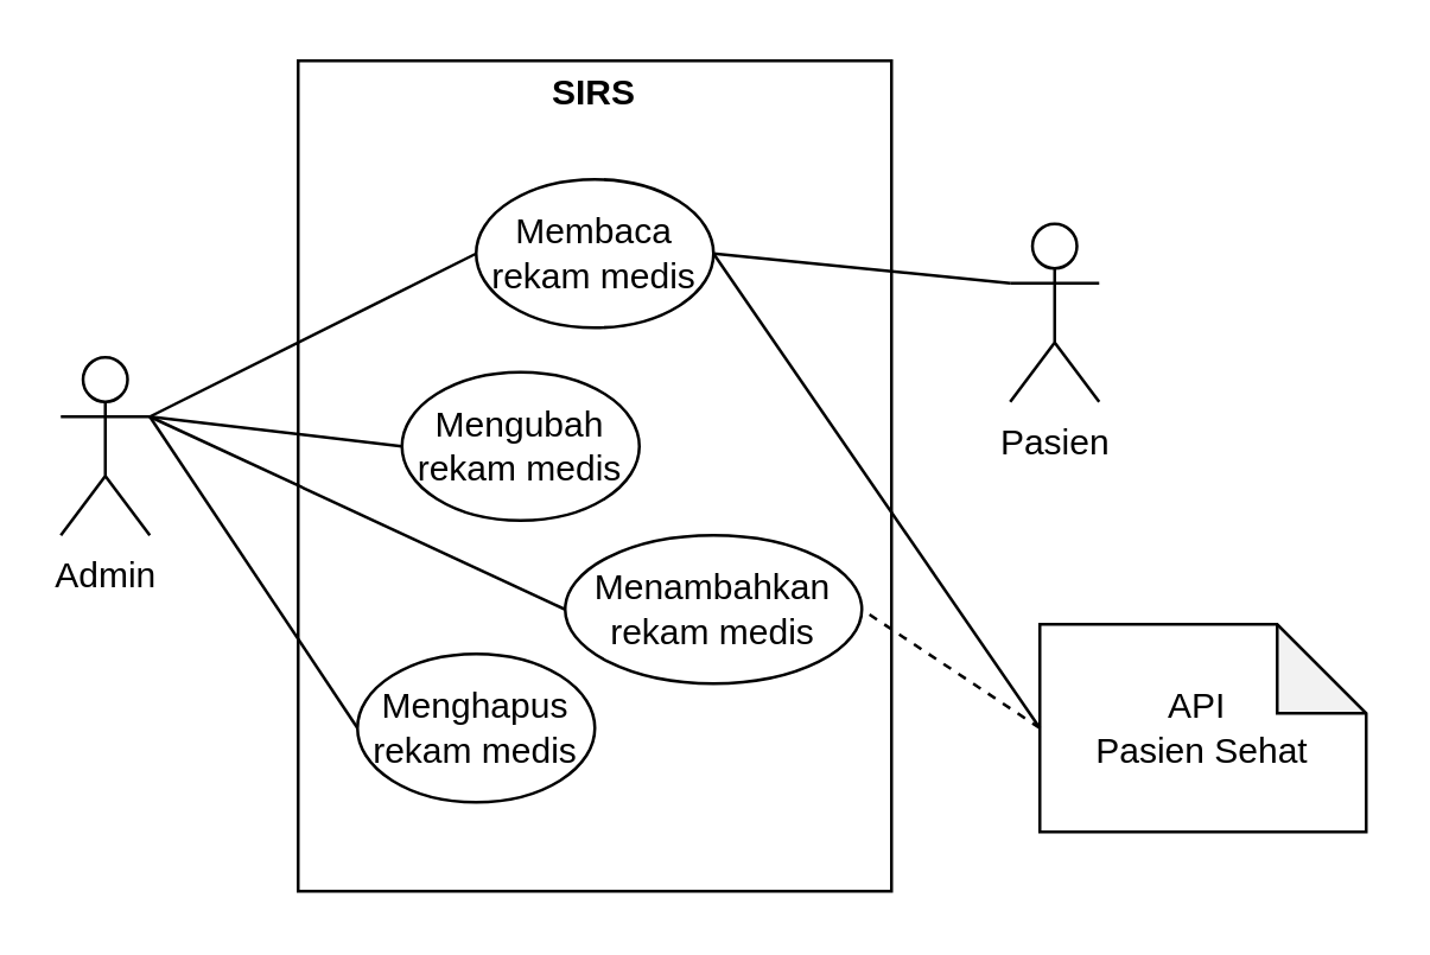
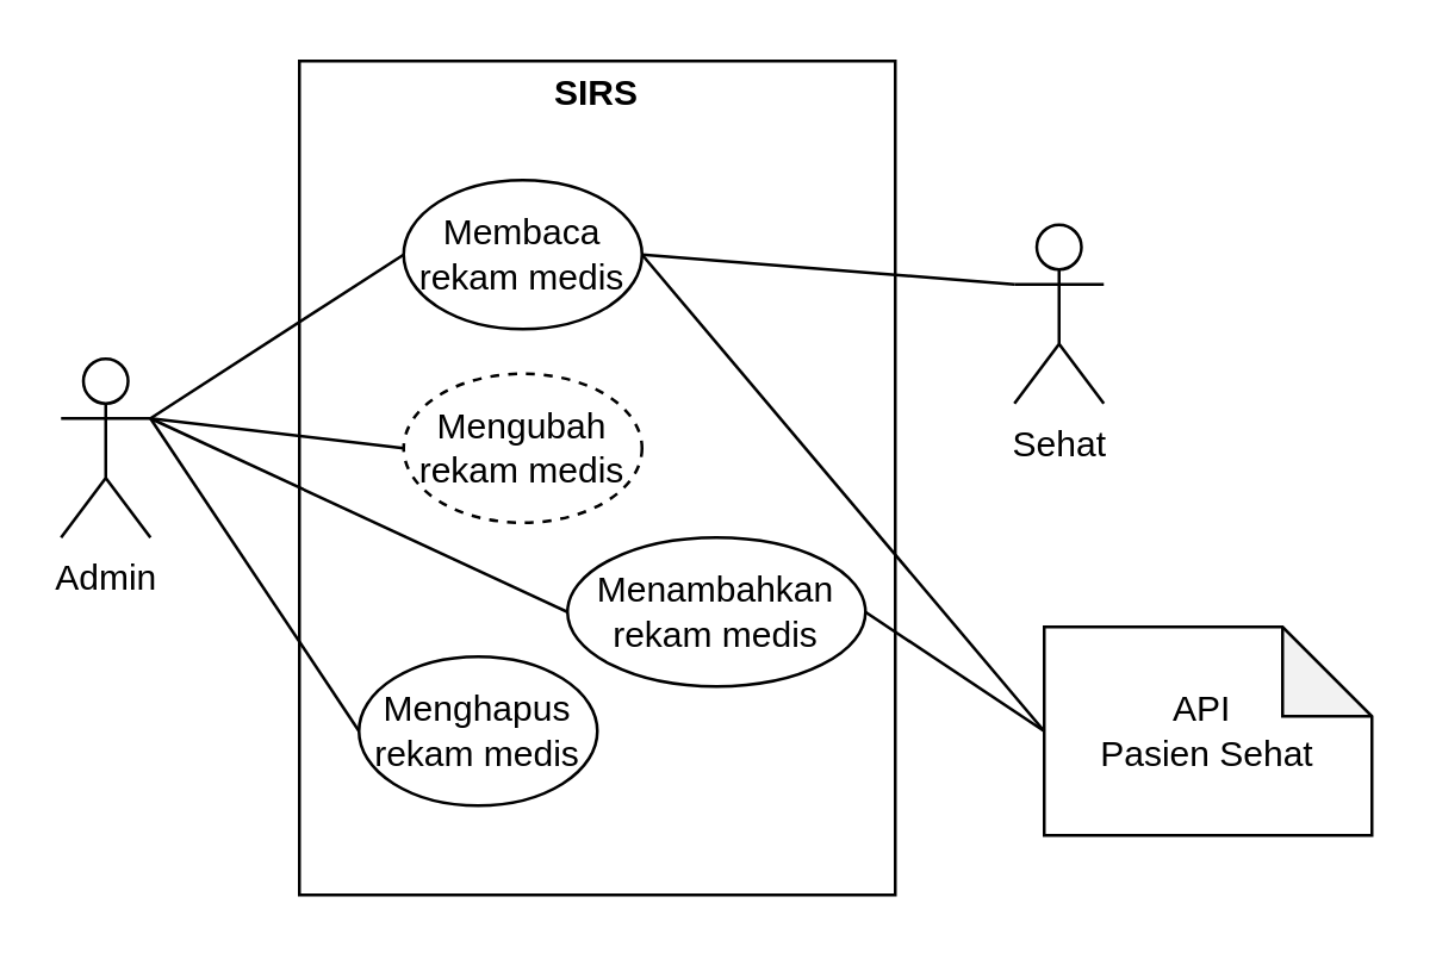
  <mxCell id="0" />
  <mxCell id="1" parent="0" />
  <mxCell id="2" value="&lt;p style=&quot;margin:0px;margin-top:4px;text-align:center;&quot;&gt;&lt;b&gt;SIRS&lt;/b&gt;&lt;/p&gt;" style="verticalAlign=top;align=left;overflow=fill;html=1;whiteSpace=wrap;" vertex="1" parent="1"><mxGeometry x="100" y="20" width="200" height="280" as="geometry" /></mxCell>
  <mxCell id="3" value="Admin" style="shape=umlActor;verticalLabelPosition=bottom;verticalAlign=top;html=1;outlineConnect=0;" vertex="1" parent="1"><mxGeometry x="20" y="120" width="30" height="60" as="geometry" /></mxCell>
- <mxCell id="4" value="Pasien" style="shape=umlActor;verticalLabelPosition=bottom;verticalAlign=top;html=1;outlineConnect=0;" vertex="1" parent="1"><mxGeometry x="340" y="75" width="30" height="60" as="geometry" /></mxCell>
- <mxCell id="5" value="Membaca rekam medis" style="ellipse;whiteSpace=wrap;html=1;" vertex="1" parent="1"><mxGeometry x="160" y="60" width="80" height="50" as="geometry" /></mxCell>
- <mxCell id="6" value="Mengubah rekam medis" style="ellipse;whiteSpace=wrap;html=1;" vertex="1" parent="1"><mxGeometry x="135" y="125" width="80" height="50" as="geometry" /></mxCell>
+ <mxCell id="4" value="Sehat" style="shape=umlActor;verticalLabelPosition=bottom;verticalAlign=top;html=1;outlineConnect=0;" vertex="1" parent="1"><mxGeometry x="340" y="75" width="30" height="60" as="geometry" /></mxCell>
+ <mxCell id="5" value="Membaca rekam medis" style="ellipse;whiteSpace=wrap;html=1;" vertex="1" parent="1"><mxGeometry x="135" y="60" width="80" height="50" as="geometry" /></mxCell>
+ <mxCell id="6" value="Mengubah rekam medis" style="ellipse;whiteSpace=wrap;html=1;dashed=1;" vertex="1" parent="1"><mxGeometry x="135" y="125" width="80" height="50" as="geometry" /></mxCell>
  <mxCell id="7" value="Menghapus rekam medis" style="ellipse;whiteSpace=wrap;html=1;" vertex="1" parent="1"><mxGeometry x="120" y="220" width="80" height="50" as="geometry" /></mxCell>
  <mxCell id="8" value="Menambahkan rekam medis" style="ellipse;whiteSpace=wrap;html=1;" vertex="1" parent="1"><mxGeometry x="190" y="180" width="100" height="50" as="geometry" /></mxCell>
  <mxCell id="9" value="" style="endArrow=none;html=1;rounded=0;entryX=0;entryY=0.5;entryDx=0;entryDy=0;" edge="1" parent="1" target="5"><mxGeometry width="50" height="50" relative="1" as="geometry"><mxPoint x="50" y="140" as="sourcePoint" /><mxPoint x="100" y="90" as="targetPoint" /></mxGeometry></mxCell>
  <mxCell id="10" value="" style="endArrow=none;html=1;rounded=0;entryX=0;entryY=0.333;entryDx=0;entryDy=0;entryPerimeter=0;exitX=1;exitY=0.5;exitDx=0;exitDy=0;" edge="1" parent="1" source="5" target="4"><mxGeometry width="50" height="50" relative="1" as="geometry"><mxPoint x="240" y="95" as="sourcePoint" /><mxPoint x="350" y="50" as="targetPoint" /></mxGeometry></mxCell>
  <mxCell id="11" value="" style="endArrow=none;html=1;rounded=0;entryX=0;entryY=0.5;entryDx=0;entryDy=0;" edge="1" parent="1" target="6"><mxGeometry width="50" height="50" relative="1" as="geometry"><mxPoint x="50" y="140" as="sourcePoint" /><mxPoint x="240" y="200" as="targetPoint" /></mxGeometry></mxCell>
  <mxCell id="12" value="" style="endArrow=none;html=1;rounded=0;entryX=0;entryY=0.5;entryDx=0;entryDy=0;" edge="1" parent="1" target="8"><mxGeometry width="50" height="50" relative="1" as="geometry"><mxPoint x="50" y="140" as="sourcePoint" /><mxPoint x="240" y="200" as="targetPoint" /></mxGeometry></mxCell>
  <mxCell id="13" value="" style="endArrow=none;html=1;rounded=0;exitX=1;exitY=0.333;exitDx=0;exitDy=0;exitPerimeter=0;entryX=0;entryY=0.5;entryDx=0;entryDy=0;" edge="1" parent="1" source="3" target="7"><mxGeometry width="50" height="50" relative="1" as="geometry"><mxPoint x="190" y="250" as="sourcePoint" /><mxPoint x="240" y="200" as="targetPoint" /></mxGeometry></mxCell>
  <mxCell id="14" value="API&amp;nbsp;&lt;div&gt;Pasien Sehat&lt;/div&gt;" style="shape=note;whiteSpace=wrap;html=1;backgroundOutline=1;darkOpacity=0.05;" vertex="1" parent="1"><mxGeometry x="350" y="210" width="110" height="70" as="geometry" /></mxCell>
  <mxCell id="15" value="" style="endArrow=none;html=1;rounded=0;exitX=1;exitY=0.5;exitDx=0;exitDy=0;entryX=0;entryY=0.5;entryDx=0;entryDy=0;entryPerimeter=0;" edge="1" parent="1" source="5" target="14"><mxGeometry width="50" height="50" relative="1" as="geometry"><mxPoint x="190" y="250" as="sourcePoint" /><mxPoint x="240" y="200" as="targetPoint" /></mxGeometry></mxCell>
- <mxCell id="16" value="" style="endArrow=none;html=1;rounded=0;entryX=1;entryY=0.5;entryDx=0;entryDy=0;exitX=0;exitY=0.5;exitDx=0;exitDy=0;exitPerimeter=0;dashed=1;" edge="1" parent="1" source="14" target="8"><mxGeometry width="50" height="50" relative="1" as="geometry"><mxPoint x="190" y="250" as="sourcePoint" /><mxPoint x="240" y="200" as="targetPoint" /></mxGeometry></mxCell>
+ <mxCell id="16" value="" style="endArrow=none;html=1;rounded=0;entryX=1;entryY=0.5;entryDx=0;entryDy=0;exitX=0;exitY=0.5;exitDx=0;exitDy=0;exitPerimeter=0;" edge="1" parent="1" source="14" target="8"><mxGeometry width="50" height="50" relative="1" as="geometry"><mxPoint x="190" y="250" as="sourcePoint" /><mxPoint x="240" y="200" as="targetPoint" /></mxGeometry></mxCell>
